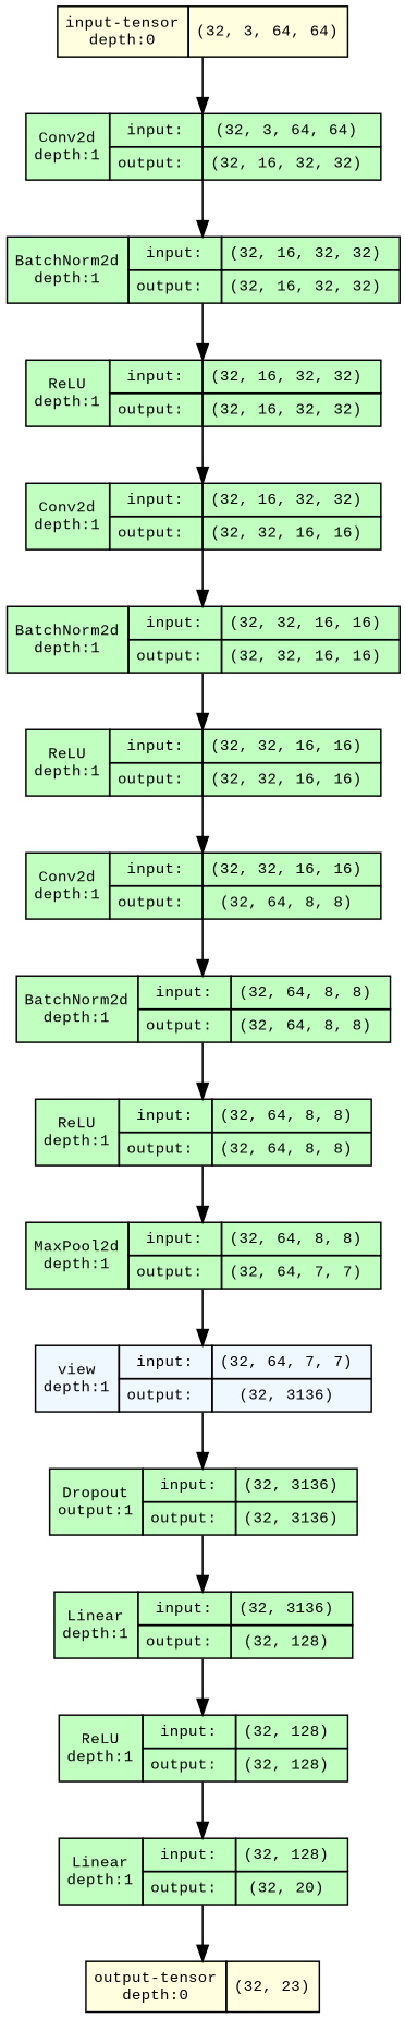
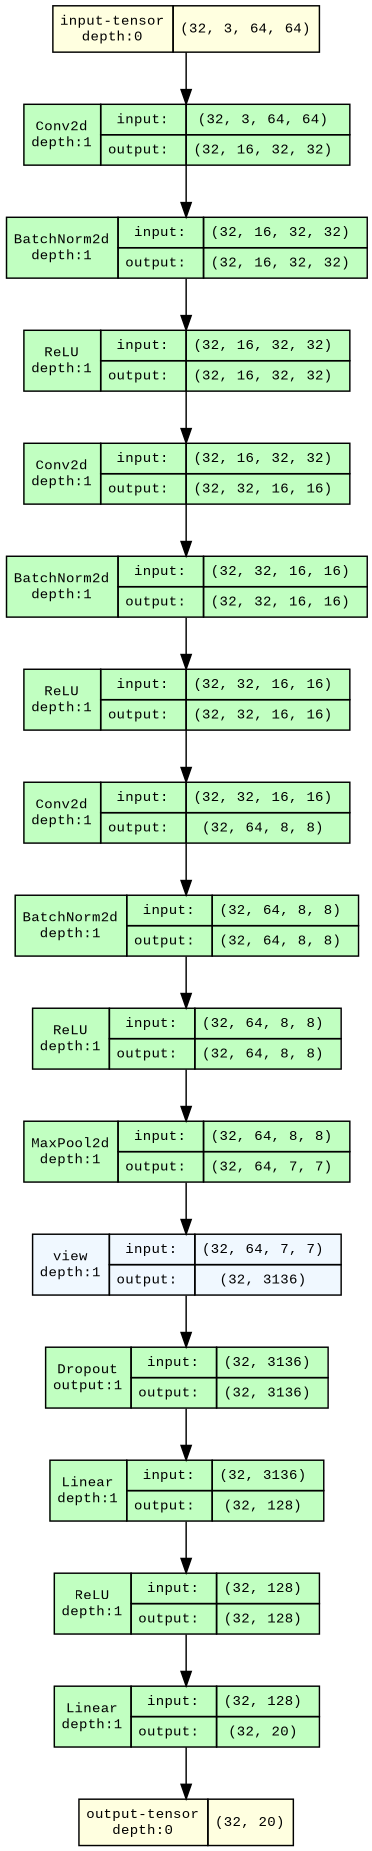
  strict digraph {
    fontname="Liberation Mono"
    ordering=in
    rankdir=TB
    node [align=left fillcolor=darkseagreen1 fontname="Liberation Mono" fontsize=10 margin=0 ranksep=0.1 shape=plaintext style=filled]
    edge [fontname="Liberation Mono" fontsize=10]
    n1 [fillcolor=lightyellow height=0.2 label=<                     <TABLE BORDER="0" CELLBORDER="1"                     CELLSPACING="0" CELLPADDING="4">                         <TR><TD>input-tensor<BR/>depth:0</TD><TD>(32, 3, 64, 64)</TD></TR>                     </TABLE>>]
    n2 [height=0.2 label=<                     <TABLE BORDER="0" CELLBORDER="1"                     CELLSPACING="0" CELLPADDING="4">                     <TR>                         <TD ROWSPAN="2">Conv2d<BR/>depth:1</TD>                         <TD COLSPAN="2">input:</TD>                         <TD COLSPAN="2">(32, 3, 64, 64) </TD>                     </TR>                     <TR>                         <TD COLSPAN="2">output: </TD>                         <TD COLSPAN="2">(32, 16, 32, 32) </TD>                     </TR>                     </TABLE>>]
    n3 [height=0.2 label=<                     <TABLE BORDER="0" CELLBORDER="1"                     CELLSPACING="0" CELLPADDING="4">                     <TR>                         <TD ROWSPAN="2">BatchNorm2d<BR/>depth:1</TD>                         <TD COLSPAN="2">input:</TD>                         <TD COLSPAN="2">(32, 16, 32, 32) </TD>                     </TR>                     <TR>                         <TD COLSPAN="2">output: </TD>                         <TD COLSPAN="2">(32, 16, 32, 32) </TD>                     </TR>                     </TABLE>>]
    n4 [height=0.2 label=<                     <TABLE BORDER="0" CELLBORDER="1"                     CELLSPACING="0" CELLPADDING="4">                     <TR>                         <TD ROWSPAN="2">ReLU<BR/>depth:1</TD>                         <TD COLSPAN="2">input:</TD>                         <TD COLSPAN="2">(32, 16, 32, 32) </TD>                     </TR>                     <TR>                         <TD COLSPAN="2">output: </TD>                         <TD COLSPAN="2">(32, 16, 32, 32) </TD>                     </TR>                     </TABLE>>]
    n5 [height=0.2 label=<                     <TABLE BORDER="0" CELLBORDER="1"                     CELLSPACING="0" CELLPADDING="4">                     <TR>                         <TD ROWSPAN="2">Conv2d<BR/>depth:1</TD>                         <TD COLSPAN="2">input:</TD>                         <TD COLSPAN="2">(32, 16, 32, 32) </TD>                     </TR>                     <TR>                         <TD COLSPAN="2">output: </TD>                         <TD COLSPAN="2">(32, 32, 16, 16) </TD>                     </TR>                     </TABLE>>]
    n6 [height=0.2 label=<                     <TABLE BORDER="0" CELLBORDER="1"                     CELLSPACING="0" CELLPADDING="4">                     <TR>                         <TD ROWSPAN="2">BatchNorm2d<BR/>depth:1</TD>                         <TD COLSPAN="2">input:</TD>                         <TD COLSPAN="2">(32, 32, 16, 16) </TD>                     </TR>                     <TR>                         <TD COLSPAN="2">output: </TD>                         <TD COLSPAN="2">(32, 32, 16, 16) </TD>                     </TR>                     </TABLE>>]
    n7 [height=0.2 label=<                     <TABLE BORDER="0" CELLBORDER="1"                     CELLSPACING="0" CELLPADDING="4">                     <TR>                         <TD ROWSPAN="2">ReLU<BR/>depth:1</TD>                         <TD COLSPAN="2">input:</TD>                         <TD COLSPAN="2">(32, 32, 16, 16) </TD>                     </TR>                     <TR>                         <TD COLSPAN="2">output: </TD>                         <TD COLSPAN="2">(32, 32, 16, 16) </TD>                     </TR>                     </TABLE>>]
    n8 [height=0.2 label=<                     <TABLE BORDER="0" CELLBORDER="1"                     CELLSPACING="0" CELLPADDING="4">                     <TR>                         <TD ROWSPAN="2">Conv2d<BR/>depth:1</TD>                         <TD COLSPAN="2">input:</TD>                         <TD COLSPAN="2">(32, 32, 16, 16) </TD>                     </TR>                     <TR>                         <TD COLSPAN="2">output: </TD>                         <TD COLSPAN="2">(32, 64, 8, 8) </TD>                     </TR>                     </TABLE>>]
    n9 [height=0.2 label=<                     <TABLE BORDER="0" CELLBORDER="1"                     CELLSPACING="0" CELLPADDING="4">                     <TR>                         <TD ROWSPAN="2">BatchNorm2d<BR/>depth:1</TD>                         <TD COLSPAN="2">input:</TD>                         <TD COLSPAN="2">(32, 64, 8, 8) </TD>                     </TR>                     <TR>                         <TD COLSPAN="2">output: </TD>                         <TD COLSPAN="2">(32, 64, 8, 8) </TD>                     </TR>                     </TABLE>>]
    n10 [height=0.2 label=<                     <TABLE BORDER="0" CELLBORDER="1"                     CELLSPACING="0" CELLPADDING="4">                     <TR>                         <TD ROWSPAN="2">ReLU<BR/>depth:1</TD>                         <TD COLSPAN="2">input:</TD>                         <TD COLSPAN="2">(32, 64, 8, 8) </TD>                     </TR>                     <TR>                         <TD COLSPAN="2">output: </TD>                         <TD COLSPAN="2">(32, 64, 8, 8) </TD>                     </TR>                     </TABLE>>]
    n11 [height=0.2 label=<                     <TABLE BORDER="0" CELLBORDER="1"                     CELLSPACING="0" CELLPADDING="4">                     <TR>                         <TD ROWSPAN="2">MaxPool2d<BR/>depth:1</TD>                         <TD COLSPAN="2">input:</TD>                         <TD COLSPAN="2">(32, 64, 8, 8) </TD>                     </TR>                     <TR>                         <TD COLSPAN="2">output: </TD>                         <TD COLSPAN="2">(32, 64, 7, 7) </TD>                     </TR>                     </TABLE>>]
    n12 [fillcolor=aliceblue height=0.2 label=<                     <TABLE BORDER="0" CELLBORDER="1"                     CELLSPACING="0" CELLPADDING="4">                     <TR>                         <TD ROWSPAN="2">view<BR/>depth:1</TD>                         <TD COLSPAN="2">input:</TD>                         <TD COLSPAN="2">(32, 64, 7, 7) </TD>                     </TR>                     <TR>                         <TD COLSPAN="2">output: </TD>                         <TD COLSPAN="2">(32, 3136) </TD>                     </TR>                     </TABLE>>]
    n13 [height=0.2 label=<                     <TABLE BORDER="0" CELLBORDER="1"                     CELLSPACING="0" CELLPADDING="4">                     <TR>                         <TD ROWSPAN="2">Dropout<BR/>output:1</TD>                         <TD COLSPAN="2">input:</TD>                         <TD COLSPAN="2">(32, 3136) </TD>                     </TR>                     <TR>                         <TD COLSPAN="2">output: </TD>                         <TD COLSPAN="2">(32, 3136) </TD>                     </TR>                     </TABLE>>]
    n14 [height=0.2 label=<                     <TABLE BORDER="0" CELLBORDER="1"                     CELLSPACING="0" CELLPADDING="4">                     <TR>                         <TD ROWSPAN="2">Linear<BR/>depth:1</TD>                         <TD COLSPAN="2">input:</TD>                         <TD COLSPAN="2">(32, 3136) </TD>                     </TR>                     <TR>                         <TD COLSPAN="2">output: </TD>                         <TD COLSPAN="2">(32, 128) </TD>                     </TR>                     </TABLE>>]
    n15 [height=0.2 label=<                     <TABLE BORDER="0" CELLBORDER="1"                     CELLSPACING="0" CELLPADDING="4">                     <TR>                         <TD ROWSPAN="2">ReLU<BR/>depth:1</TD>                         <TD COLSPAN="2">input:</TD>                         <TD COLSPAN="2">(32, 128) </TD>                     </TR>                     <TR>                         <TD COLSPAN="2">output: </TD>                         <TD COLSPAN="2">(32, 128) </TD>                     </TR>                     </TABLE>>]
    n16 [height=0.2 label=<                     <TABLE BORDER="0" CELLBORDER="1"                     CELLSPACING="0" CELLPADDING="4">                     <TR>                         <TD ROWSPAN="2">Linear<BR/>depth:1</TD>                         <TD COLSPAN="2">input:</TD>                         <TD COLSPAN="2">(32, 128) </TD>                     </TR>                     <TR>                         <TD COLSPAN="2">output: </TD>                         <TD COLSPAN="2">(32, 20) </TD>                     </TR>                     </TABLE>>]
-   n17 [fillcolor=lightyellow height=0.2 label=<                     <TABLE BORDER="0" CELLBORDER="1"                     CELLSPACING="0" CELLPADDING="4">                         <TR><TD>output-tensor<BR/>depth:0</TD><TD>(32, 23)</TD></TR>                     </TABLE>>]
+   n17 [fillcolor=lightyellow height=0.2 label=<                     <TABLE BORDER="0" CELLBORDER="1"                     CELLSPACING="0" CELLPADDING="4">                         <TR><TD>output-tensor<BR/>depth:0</TD><TD>(32, 20)</TD></TR>                     </TABLE>>]
    n1 -> n2
    n2 -> n3
    n3 -> n4
    n4 -> n5
    n5 -> n6
    n6 -> n7
    n7 -> n8
    n8 -> n9
    n9 -> n10
    n10 -> n11
    n11 -> n12
    n12 -> n13
    n13 -> n14
    n14 -> n15
    n15 -> n16
    n16 -> n17
  }
